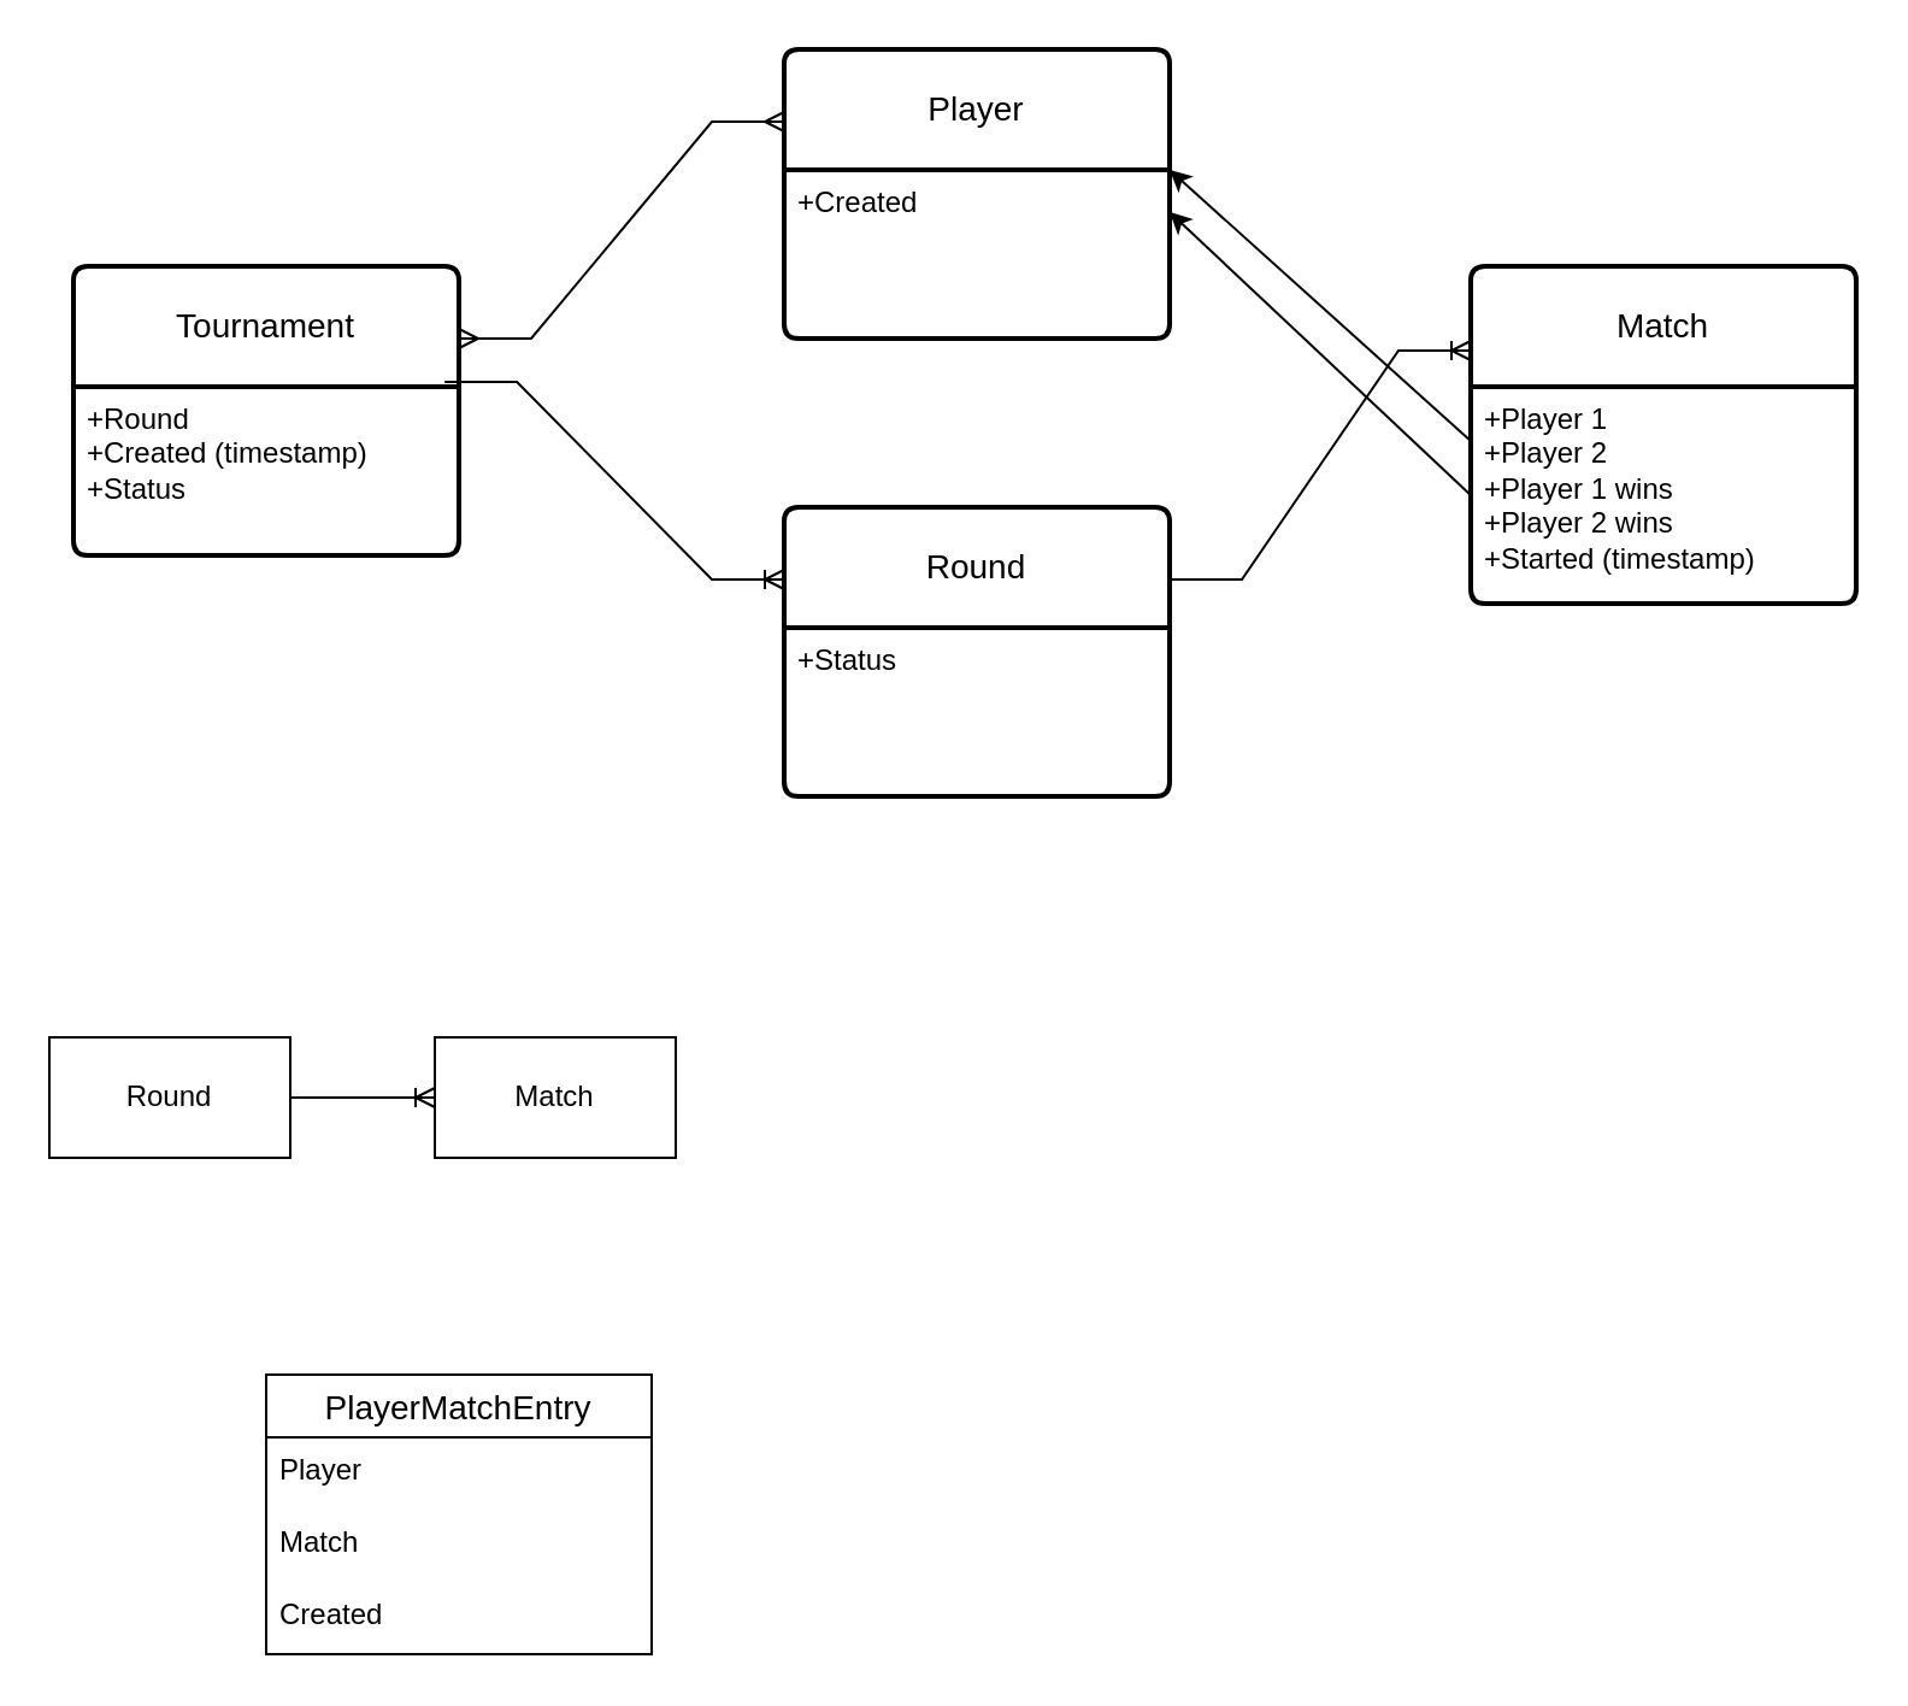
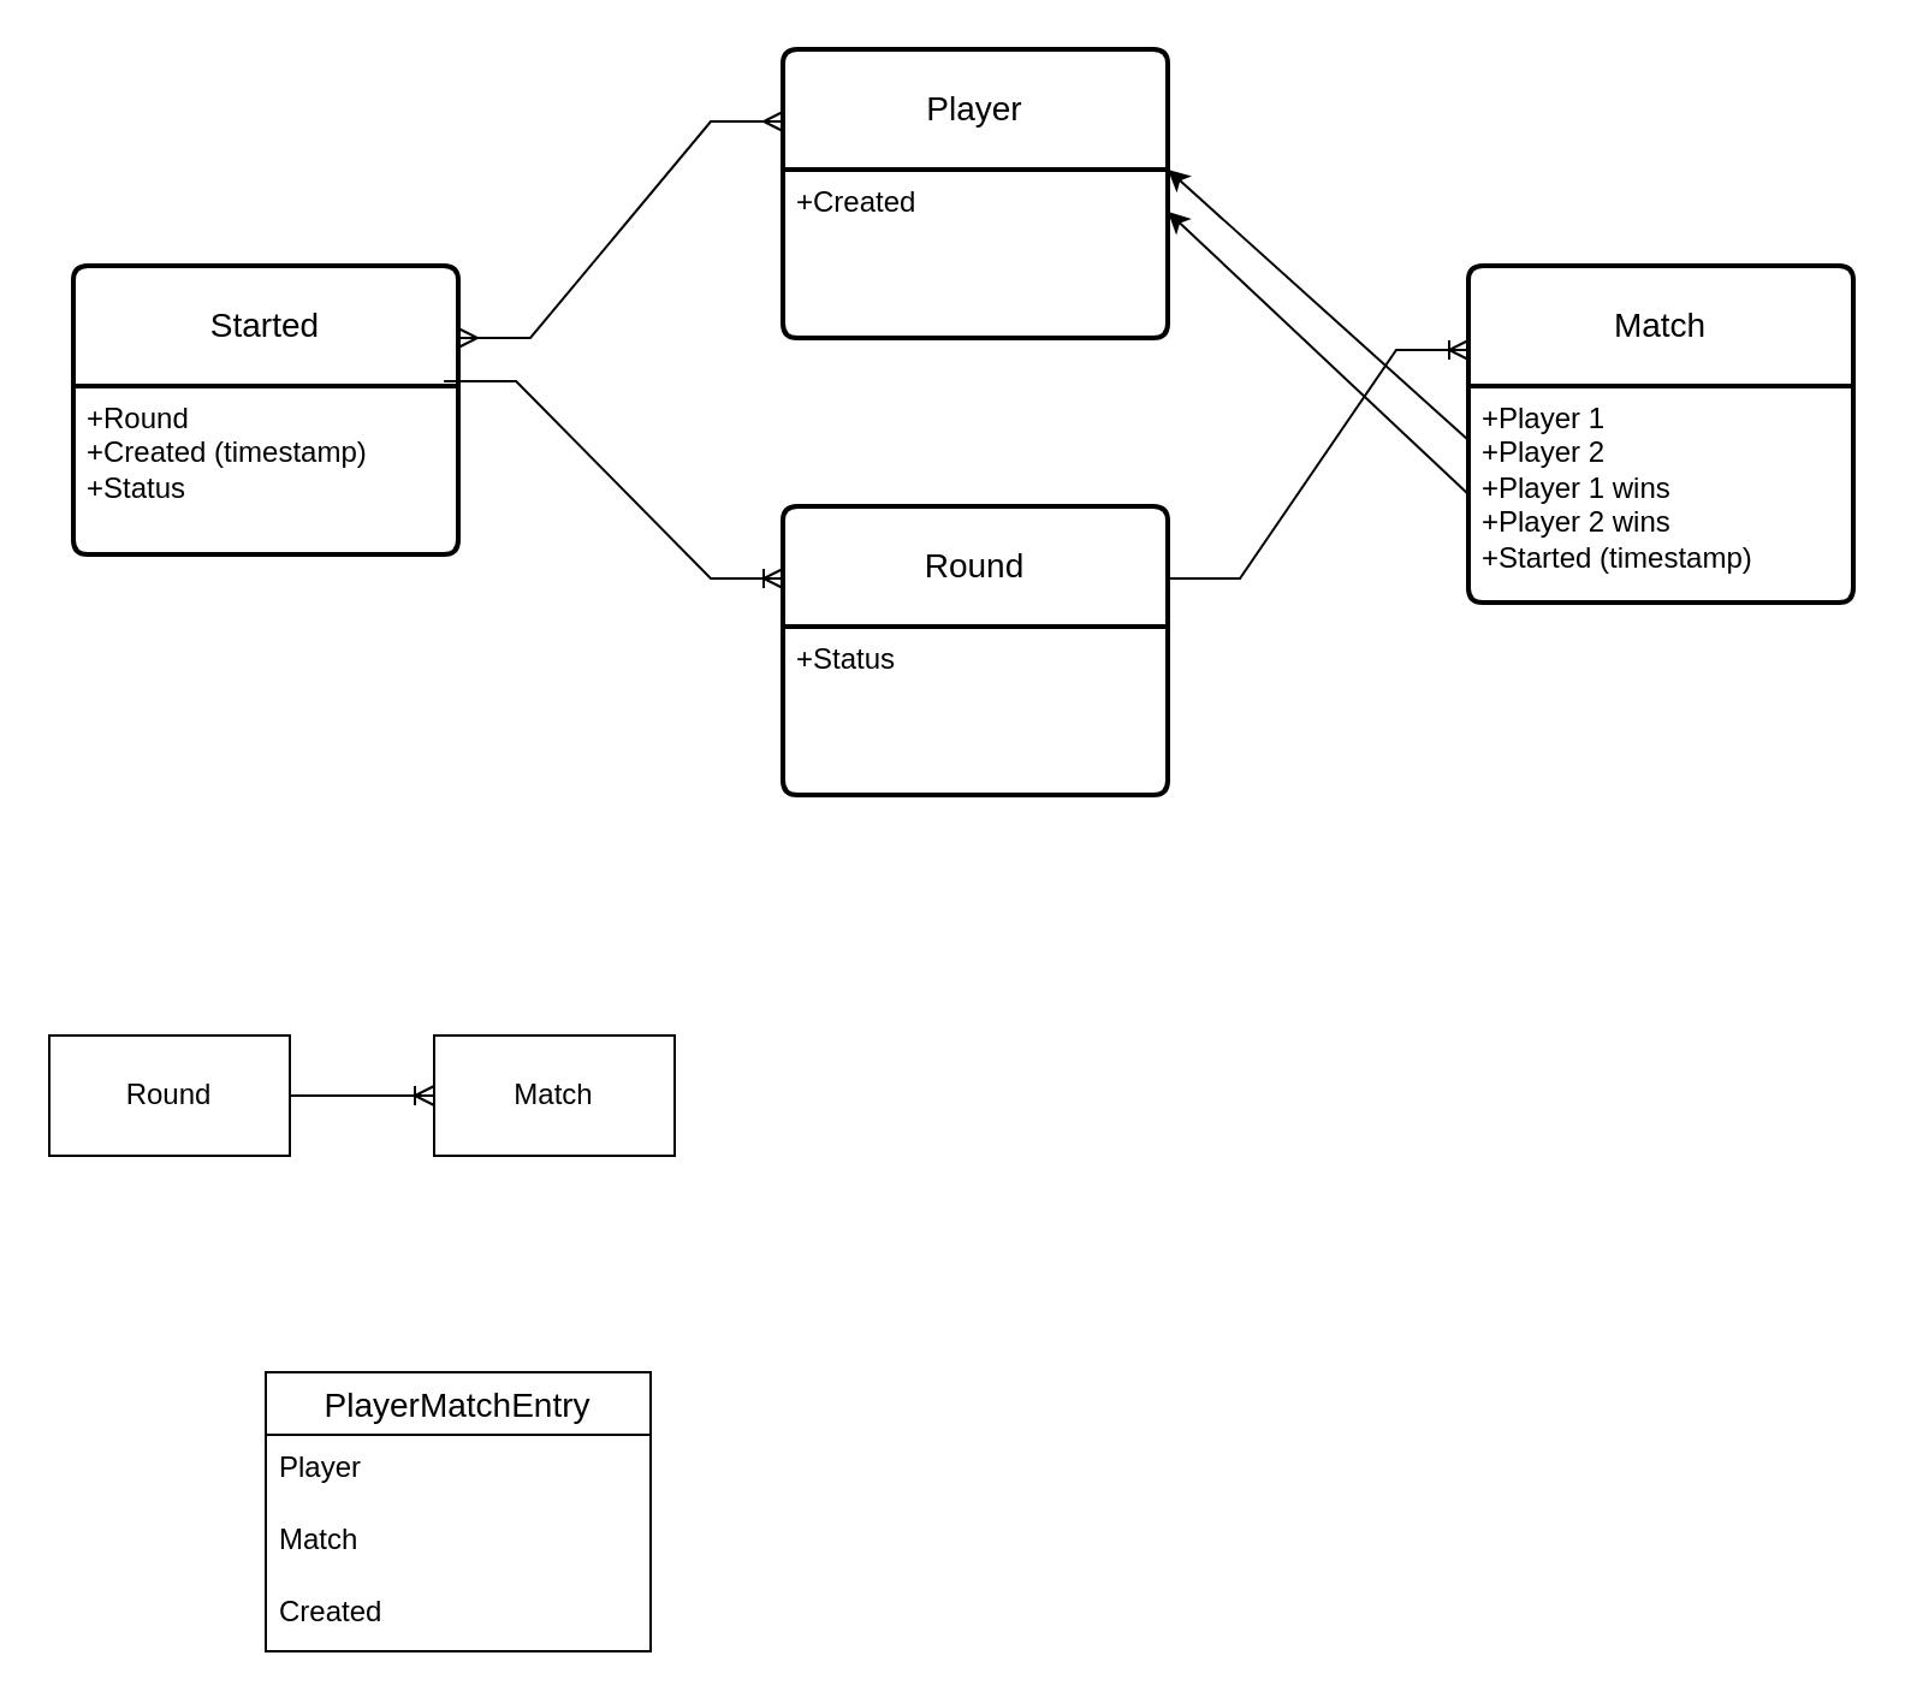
  <mxCell id="0" />
  <mxCell id="1" parent="0" />
- <mxCell id="2" value="Tournament" style="swimlane;childLayout=stackLayout;horizontal=1;startSize=50;horizontalStack=0;rounded=1;fontSize=14;fontStyle=0;strokeWidth=2;resizeParent=0;resizeLast=1;shadow=0;dashed=0;align=center;arcSize=4;whiteSpace=wrap;html=1;" parent="1" vertex="1"><mxGeometry x="30" y="110" width="160" height="120" as="geometry" /></mxCell>
+ <mxCell id="2" value="Started" style="swimlane;childLayout=stackLayout;horizontal=1;startSize=50;horizontalStack=0;rounded=1;fontSize=14;fontStyle=0;strokeWidth=2;resizeParent=0;resizeLast=1;shadow=0;dashed=0;align=center;arcSize=4;whiteSpace=wrap;html=1;" parent="1" vertex="1"><mxGeometry x="30" y="110" width="160" height="120" as="geometry" /></mxCell>
  <mxCell id="3" value="+Round&lt;br&gt;+Created (timestamp)&lt;br&gt;+Status" style="align=left;strokeColor=none;fillColor=none;spacingLeft=4;spacingRight=4;fontSize=12;verticalAlign=top;resizable=0;rotatable=0;part=1;html=1;whiteSpace=wrap;" parent="2" vertex="1"><mxGeometry y="50" width="160" height="70" as="geometry" /></mxCell>
  <mxCell id="4" value="Player" style="swimlane;childLayout=stackLayout;horizontal=1;startSize=50;horizontalStack=0;rounded=1;fontSize=14;fontStyle=0;strokeWidth=2;resizeParent=0;resizeLast=1;shadow=0;dashed=0;align=center;arcSize=4;whiteSpace=wrap;html=1;" parent="1" vertex="1"><mxGeometry x="325" y="20" width="160" height="120" as="geometry" /></mxCell>
  <mxCell id="5" value="+Created" style="align=left;strokeColor=none;fillColor=none;spacingLeft=4;spacingRight=4;fontSize=12;verticalAlign=top;resizable=0;rotatable=0;part=1;html=1;whiteSpace=wrap;" parent="4" vertex="1"><mxGeometry y="50" width="160" height="70" as="geometry" /></mxCell>
  <mxCell id="6" value="" style="edgeStyle=entityRelationEdgeStyle;fontSize=12;html=1;endArrow=ERmany;startArrow=ERmany;rounded=0;exitX=1;exitY=0.25;exitDx=0;exitDy=0;entryX=0;entryY=0.25;entryDx=0;entryDy=0;" parent="1" source="2" target="4" edge="1"><mxGeometry width="100" height="100" relative="1" as="geometry"><mxPoint x="300" y="600" as="sourcePoint" /><mxPoint x="400" y="500" as="targetPoint" /></mxGeometry></mxCell>
  <mxCell id="7" value="Round" style="swimlane;childLayout=stackLayout;horizontal=1;startSize=50;horizontalStack=0;rounded=1;fontSize=14;fontStyle=0;strokeWidth=2;resizeParent=0;resizeLast=1;shadow=0;dashed=0;align=center;arcSize=4;whiteSpace=wrap;html=1;" parent="1" vertex="1"><mxGeometry x="325" y="210" width="160" height="120" as="geometry" /></mxCell>
  <mxCell id="8" value="+Status" style="align=left;strokeColor=none;fillColor=none;spacingLeft=4;spacingRight=4;fontSize=12;verticalAlign=top;resizable=0;rotatable=0;part=1;html=1;whiteSpace=wrap;" parent="7" vertex="1"><mxGeometry y="50" width="160" height="70" as="geometry" /></mxCell>
  <mxCell id="9" value="Match" style="swimlane;childLayout=stackLayout;horizontal=1;startSize=50;horizontalStack=0;rounded=1;fontSize=14;fontStyle=0;strokeWidth=2;resizeParent=0;resizeLast=1;shadow=0;dashed=0;align=center;arcSize=4;whiteSpace=wrap;html=1;" parent="1" vertex="1"><mxGeometry x="610" y="110" width="160" height="140" as="geometry" /></mxCell>
  <mxCell id="10" value="+Player 1&lt;br&gt;+Player 2&lt;br&gt;&lt;div&gt;+Player 1 wins&lt;/div&gt;&lt;div&gt;+Player 2 wins&lt;/div&gt;&lt;div&gt;+Started (timestamp)&lt;/div&gt;" style="align=left;strokeColor=none;fillColor=none;spacingLeft=4;spacingRight=4;fontSize=12;verticalAlign=top;resizable=0;rotatable=0;part=1;html=1;whiteSpace=wrap;" parent="9" vertex="1"><mxGeometry y="50" width="160" height="90" as="geometry" /></mxCell>
  <mxCell id="11" value="" style="edgeStyle=entityRelationEdgeStyle;fontSize=12;html=1;endArrow=ERoneToMany;rounded=0;exitX=0.963;exitY=-0.029;exitDx=0;exitDy=0;exitPerimeter=0;entryX=0;entryY=0.25;entryDx=0;entryDy=0;" parent="1" source="3" target="7" edge="1"><mxGeometry width="100" height="100" relative="1" as="geometry"><mxPoint x="280" y="100" as="sourcePoint" /><mxPoint x="340" y="300" as="targetPoint" /></mxGeometry></mxCell>
  <mxCell id="12" value="" style="edgeStyle=entityRelationEdgeStyle;fontSize=12;html=1;endArrow=ERoneToMany;rounded=0;exitX=1;exitY=0.25;exitDx=0;exitDy=0;entryX=0;entryY=0.25;entryDx=0;entryDy=0;" parent="1" source="7" target="9" edge="1"><mxGeometry width="100" height="100" relative="1" as="geometry"><mxPoint x="300" y="550" as="sourcePoint" /><mxPoint x="400" y="450" as="targetPoint" /></mxGeometry></mxCell>
  <mxCell id="13" value="" style="endArrow=classic;html=1;rounded=0;exitX=0;exitY=0.25;exitDx=0;exitDy=0;entryX=1;entryY=0;entryDx=0;entryDy=0;" parent="1" source="10" target="5" edge="1"><mxGeometry width="50" height="50" relative="1" as="geometry"><mxPoint x="550" y="530" as="sourcePoint" /><mxPoint x="600" y="480" as="targetPoint" /></mxGeometry></mxCell>
  <mxCell id="14" value="" style="endArrow=classic;html=1;rounded=0;exitX=0;exitY=0.5;exitDx=0;exitDy=0;entryX=1;entryY=0.25;entryDx=0;entryDy=0;" parent="1" source="10" target="5" edge="1"><mxGeometry width="50" height="50" relative="1" as="geometry"><mxPoint x="520" y="580" as="sourcePoint" /><mxPoint x="570" y="530" as="targetPoint" /></mxGeometry></mxCell>
  <mxCell id="15" value="&lt;div&gt;Round&lt;/div&gt;" style="html=1;dashed=0;whiteSpace=wrap;" vertex="1" parent="1"><mxGeometry x="20" y="430" width="100" height="50" as="geometry" /></mxCell>
  <mxCell id="16" value="&lt;div&gt;Match&lt;/div&gt;" style="html=1;dashed=0;whiteSpace=wrap;" vertex="1" parent="1"><mxGeometry x="180" y="430" width="100" height="50" as="geometry" /></mxCell>
  <mxCell id="17" value="" style="edgeStyle=entityRelationEdgeStyle;fontSize=12;html=1;endArrow=ERoneToMany;rounded=0;exitX=1;exitY=0.5;exitDx=0;exitDy=0;entryX=0;entryY=0.5;entryDx=0;entryDy=0;" edge="1" parent="1" source="15" target="16"><mxGeometry width="100" height="100" relative="1" as="geometry"><mxPoint x="90" y="700" as="sourcePoint" /><mxPoint x="190" y="600" as="targetPoint" /></mxGeometry></mxCell>
  <mxCell id="18" value="PlayerMatchEntry" style="swimlane;fontStyle=0;childLayout=stackLayout;horizontal=1;startSize=26;horizontalStack=0;resizeParent=1;resizeParentMax=0;resizeLast=0;collapsible=1;marginBottom=0;align=center;fontSize=14;" vertex="1" parent="1"><mxGeometry x="110" y="570" width="160" height="116" as="geometry" /></mxCell>
  <mxCell id="19" value="Player" style="text;strokeColor=none;fillColor=none;spacingLeft=4;spacingRight=4;overflow=hidden;rotatable=0;points=[[0,0.5],[1,0.5]];portConstraint=eastwest;fontSize=12;whiteSpace=wrap;html=1;" vertex="1" parent="18"><mxGeometry y="26" width="160" height="30" as="geometry" /></mxCell>
  <mxCell id="20" value="&lt;div&gt;Match&lt;/div&gt;" style="text;strokeColor=none;fillColor=none;spacingLeft=4;spacingRight=4;overflow=hidden;rotatable=0;points=[[0,0.5],[1,0.5]];portConstraint=eastwest;fontSize=12;whiteSpace=wrap;html=1;" vertex="1" parent="18"><mxGeometry y="56" width="160" height="30" as="geometry" /></mxCell>
  <mxCell id="21" value="Created" style="text;strokeColor=none;fillColor=none;spacingLeft=4;spacingRight=4;overflow=hidden;rotatable=0;points=[[0,0.5],[1,0.5]];portConstraint=eastwest;fontSize=12;whiteSpace=wrap;html=1;" vertex="1" parent="18"><mxGeometry y="86" width="160" height="30" as="geometry" /></mxCell>
